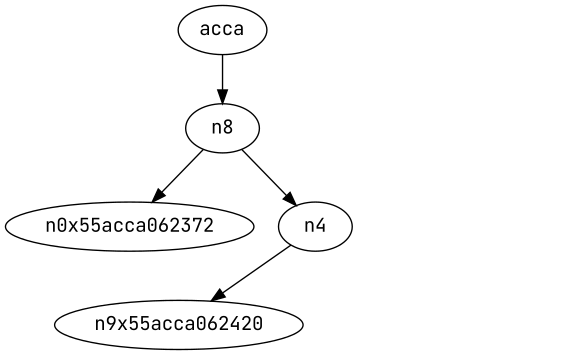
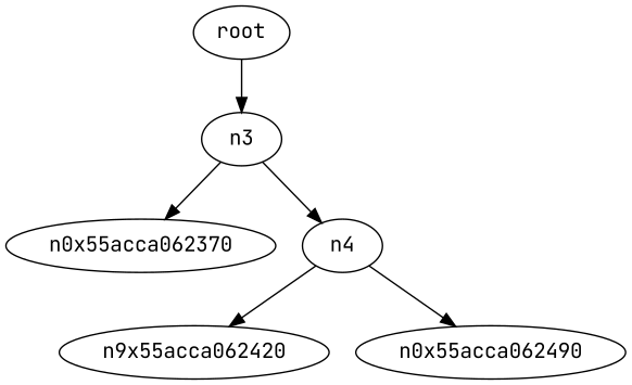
  digraph {
    fontname="JetBrains Mono"
    node [fontname="JetBrains Mono"]
    edge [fontname="JetBrains Mono"]
-   n2 [label=acca]
-   n3 [label=n8]
-   n0x55acca062370 [label=n0x55acca062372]
+   n2 [label=root]
+   n3
+   n0x55acca062370
    n4
    n0x55acca062420 [label=n9x55acca062420]
+   n0x55acca062490
    n2 -> n3
    n3 -> n0x55acca062370
    n3 -> n4
    n4 -> n0x55acca062420
+   n4 -> n0x55acca062490
  }
